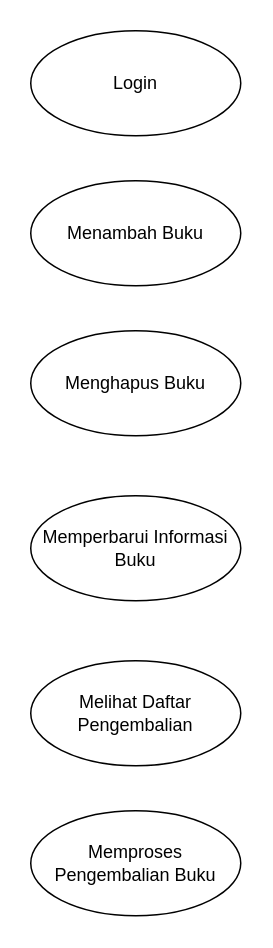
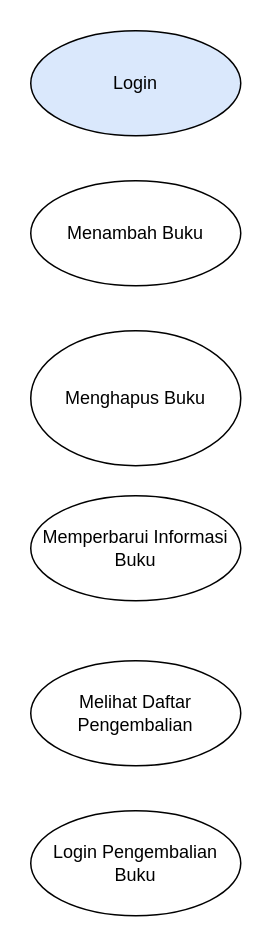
  <mxCell id="0" />
  <mxCell id="1" parent="0" />
- <mxCell id="2" value="Login" style="ellipse;whiteSpace=wrap;html=1;" vertex="1" parent="1"><mxGeometry x="20" y="20" width="140" height="70" as="geometry" /></mxCell>
+ <mxCell id="2" value="Login" style="ellipse;whiteSpace=wrap;html=1;fillColor=#dae8fc;" vertex="1" parent="1"><mxGeometry x="20" y="20" width="140" height="70" as="geometry" /></mxCell>
  <mxCell id="3" value="Menambah Buku" style="ellipse;whiteSpace=wrap;html=1;" vertex="1" parent="1"><mxGeometry x="20" y="120" width="140" height="70" as="geometry" /></mxCell>
- <mxCell id="4" value="Menghapus Buku" style="ellipse;whiteSpace=wrap;html=1;" vertex="1" parent="1"><mxGeometry x="20" y="220" width="140" height="70" as="geometry" /></mxCell>
+ <mxCell id="4" value="Menghapus Buku" style="ellipse;whiteSpace=wrap;html=1;" vertex="1" parent="1"><mxGeometry x="20" y="220" width="140" height="90" as="geometry" /></mxCell>
  <mxCell id="5" value="Memperbarui Informasi Buku" style="ellipse;whiteSpace=wrap;html=1;" vertex="1" parent="1"><mxGeometry x="20" y="330" width="140" height="70" as="geometry" /></mxCell>
  <mxCell id="6" value="Melihat Daftar Pengembalian" style="ellipse;whiteSpace=wrap;html=1;" vertex="1" parent="1"><mxGeometry x="20" y="440" width="140" height="70" as="geometry" /></mxCell>
- <mxCell id="7" value="Memproses Pengembalian Buku" style="ellipse;whiteSpace=wrap;html=1;" vertex="1" parent="1"><mxGeometry x="20" y="540" width="140" height="70" as="geometry" /></mxCell>
+ <mxCell id="7" value="Login Pengembalian Buku" style="ellipse;whiteSpace=wrap;html=1;" vertex="1" parent="1"><mxGeometry x="20" y="540" width="140" height="70" as="geometry" /></mxCell>
  <mxCell id="8" style="edgeStyle=orthogonalEdgeStyle;rounded=0;orthogonalLoop=1;jettySize=auto;html=1;exitX=0.5;exitY=1;exitDx=0;exitDy=0;" edge="1" parent="1" source="4" target="4"><mxGeometry relative="1" as="geometry" /></mxCell>
